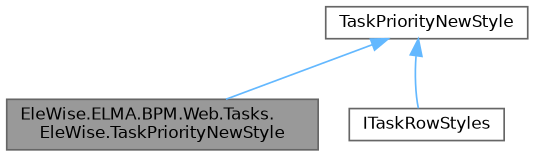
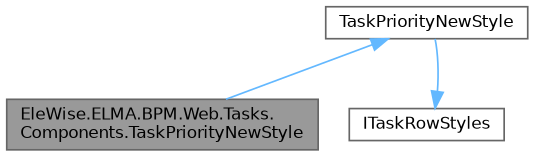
  digraph {
    node [color=gray40 fillcolor=white fontname=Helvetica fontsize=10 shape=box style=filled]
    edge [color=steelblue1 dir=back fontname=Helvetica fontsize=10 labelfontname=Helvetica labelfontsize=10 style=solid]
-   n1 [fillcolor=grey60 fontcolor=black height=0.2 label="EleWise.ELMA.BPM.Web.Tasks.\lEleWise.TaskPriorityNewStyle" width=0.4]
+   n1 [fillcolor=grey60 fontcolor=black height=0.2 label="EleWise.ELMA.BPM.Web.Tasks.\lComponents.TaskPriorityNewStyle" width=0.4]
    n2 [height=0.2 label=TaskPriorityNewStyle width=0.4]
    n3 [height=0.2 label=ITaskRowStyles width=0.4]
    n2 -> n1
-   n2 -> n3
+   n3 -> n2
  }
